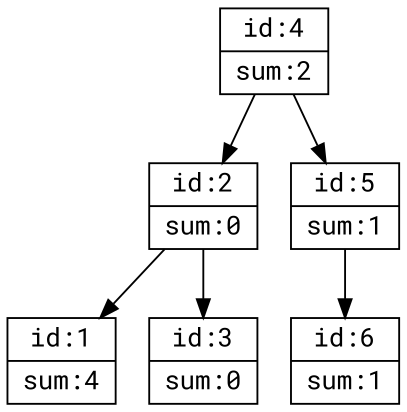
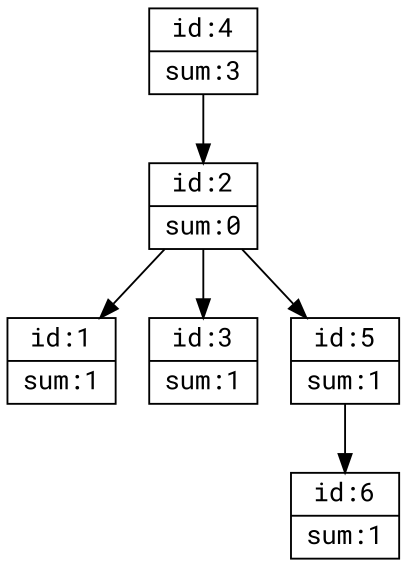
  digraph {
    fontname="Roboto Mono"
    node [fontname="Roboto Mono" shape=record]
    edge [fontname="Roboto Mono"]
-   n1 [label="{id:1|sum:4}"]
+   n1 [label="{id:1|sum:1}"]
    n2 [label="{id:2|sum:0}"]
-   n3 [label="{id:3|sum:0}"]
-   n4 [label="{id:4|sum:2}"]
+   n3 [label="{id:3|sum:1}"]
+   n4 [label="{id:4|sum:3}"]
    n5 [label="{id:5|sum:1}"]
    n6 [label="{id:6|sum:1}"]
    n2 -> n1
    n2 -> n3
    n4 -> n2
-   n4 -> n5
+   n2 -> n5
    n5 -> n6
  }
